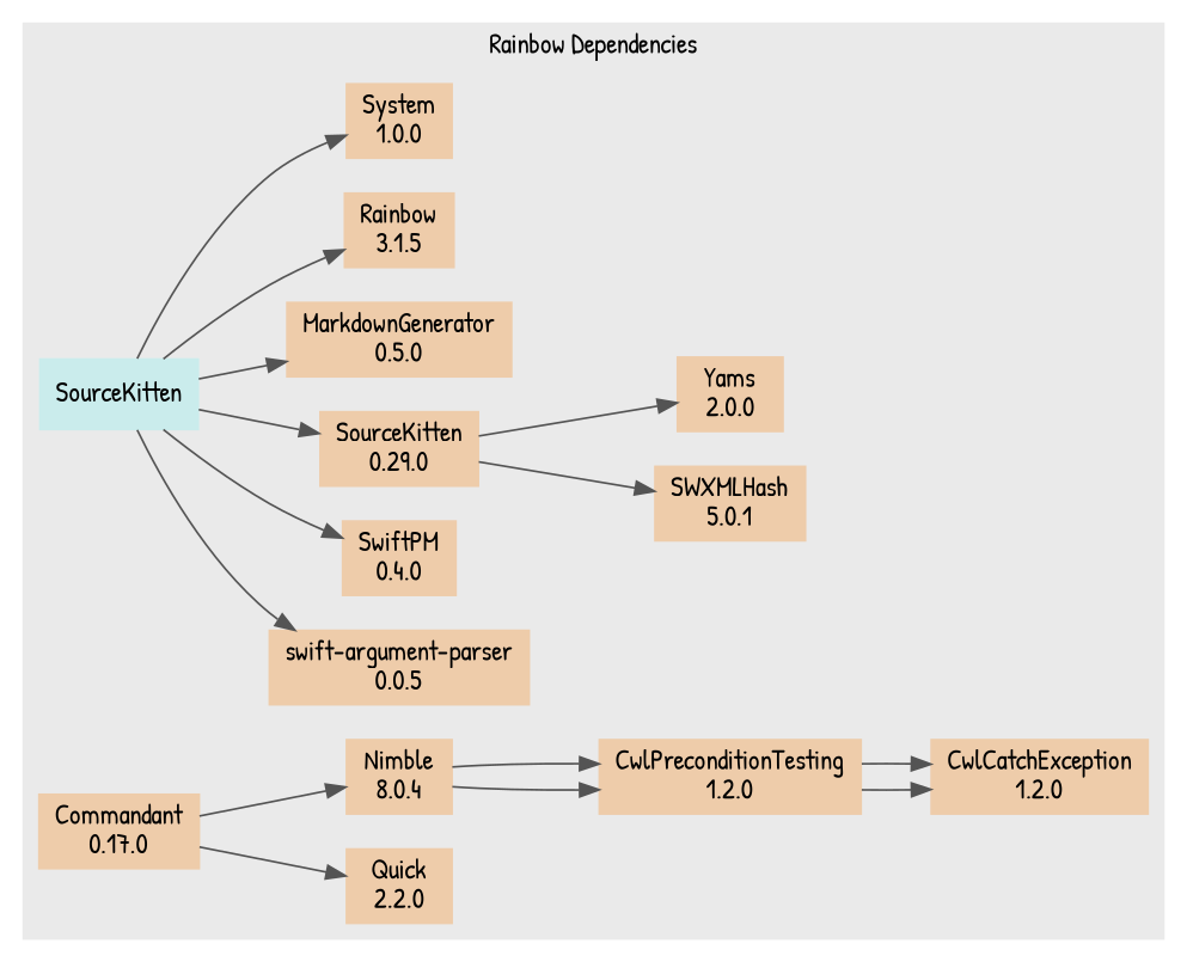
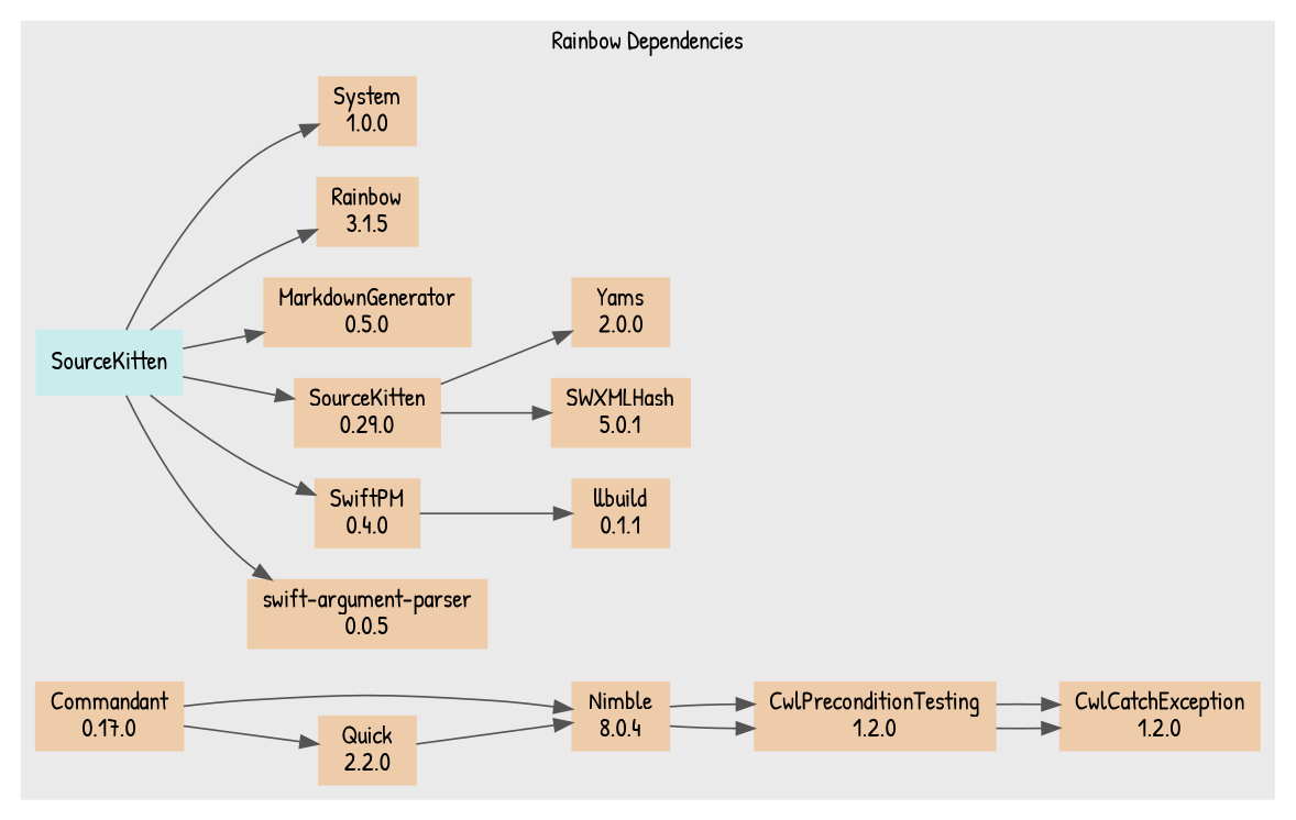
  digraph {
    color="#eaeaea"
    fontname="Patrick Hand"
    rankdir=LR
    style=filled
    node [color="#eeccaa" fontname="Patrick Hand" shape=box style=filled]
    edge [color="#545454" fontname="Patrick Hand"]
    n1 [color="#caecec" label=SourceKitten]
    "swift-argument-parser\n0.0.5"
    "SwiftPM\n0.4.0"
    "SourceKitten\n0.29.0"
    "MarkdownGenerator\n0.5.0"
    "Rainbow\n3.1.5"
    "System\n1.0.0"
+   "llbuild\n0.1.1"
    "Commandant\n0.17.0"
    "SWXMLHash\n5.0.1"
    "Yams\n2.0.0"
    "Quick\n2.2.0"
    "Nimble\n8.0.4"
    "CwlPreconditionTesting\n1.2.0"
    "CwlCatchException\n1.2.0"
    subgraph cluster_1 {
      label="Rainbow Dependencies"
      n1
      "swift-argument-parser\n0.0.5"
      "SwiftPM\n0.4.0"
      "SourceKitten\n0.29.0"
      "MarkdownGenerator\n0.5.0"
      "Rainbow\n3.1.5"
      "System\n1.0.0"
+     "llbuild\n0.1.1"
      "Commandant\n0.17.0"
      "SWXMLHash\n5.0.1"
      "Yams\n2.0.0"
      "Quick\n2.2.0"
      "Nimble\n8.0.4"
      "CwlPreconditionTesting\n1.2.0"
      "CwlCatchException\n1.2.0"
    }
    subgraph cluster_2 {
    }
    n1 -> "swift-argument-parser\n0.0.5"
    n1 -> "SwiftPM\n0.4.0"
    n1 -> "SourceKitten\n0.29.0"
    n1 -> "MarkdownGenerator\n0.5.0"
    n1 -> "Rainbow\n3.1.5"
    n1 -> "System\n1.0.0"
+   "SwiftPM\n0.4.0" -> "llbuild\n0.1.1"
    "SourceKitten\n0.29.0" -> "SWXMLHash\n5.0.1"
    "SourceKitten\n0.29.0" -> "Yams\n2.0.0"
    "Commandant\n0.17.0" -> "Quick\n2.2.0"
    "Commandant\n0.17.0" -> "Nimble\n8.0.4"
+   "Quick\n2.2.0" -> "Nimble\n8.0.4"
    "Nimble\n8.0.4" -> "CwlPreconditionTesting\n1.2.0"
    "Nimble\n8.0.4" -> "CwlPreconditionTesting\n1.2.0"
    "CwlPreconditionTesting\n1.2.0" -> "CwlCatchException\n1.2.0"
    "CwlPreconditionTesting\n1.2.0" -> "CwlCatchException\n1.2.0"
  }
